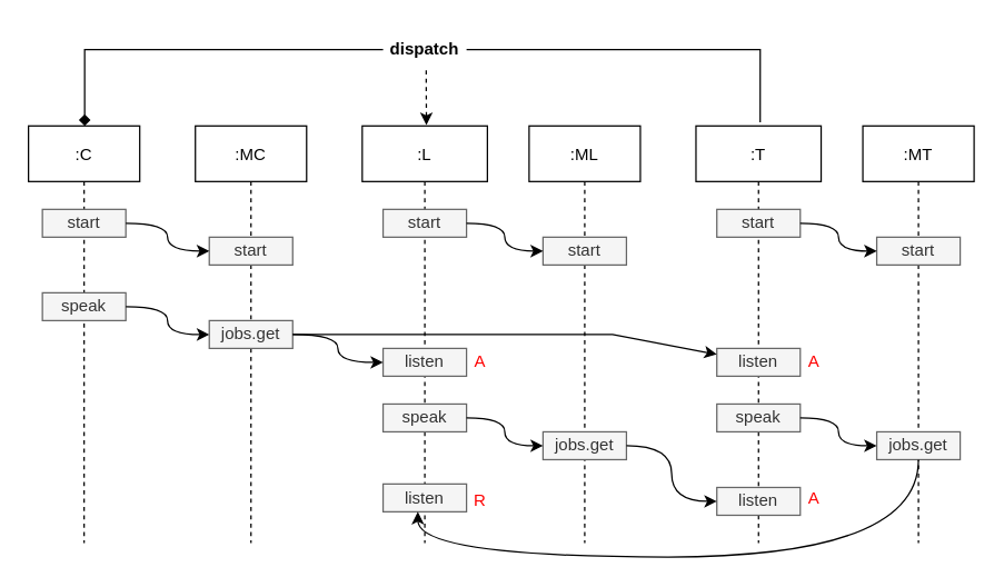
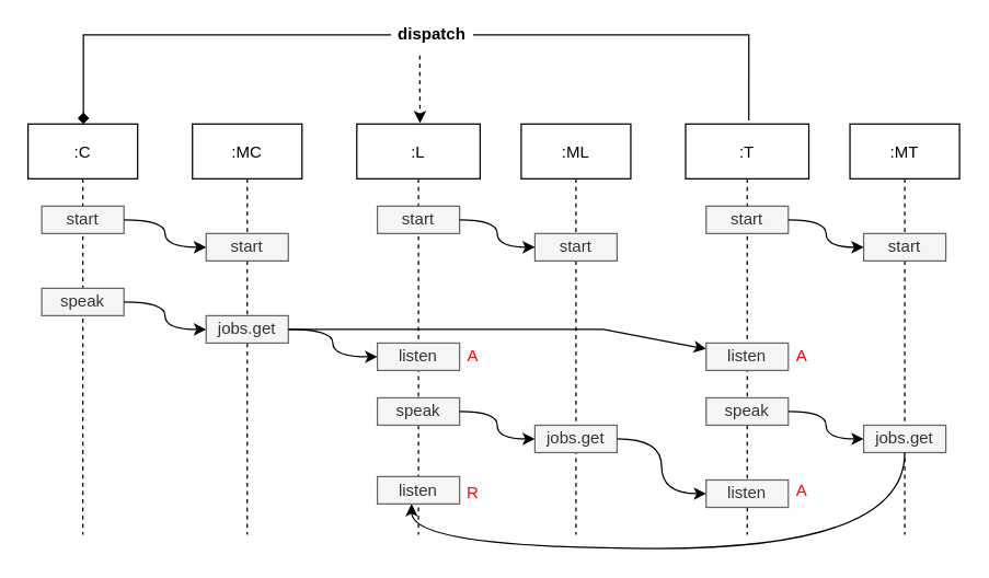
  <mxCell id="0" />
  <mxCell id="1" parent="0" />
  <mxCell id="2" value=":C" style="shape=umlLifeline;perimeter=lifelinePerimeter;container=1;collapsible=0;recursiveResize=0;rounded=0;shadow=0;strokeWidth=1;" parent="1" vertex="1"><mxGeometry x="20" y="90" width="80" height="300" as="geometry" /></mxCell>
  <mxCell id="3" value="start" style="text;html=1;strokeColor=#666666;fillColor=#f5f5f5;align=center;verticalAlign=middle;whiteSpace=wrap;rounded=0;fontColor=#333333;" vertex="1" parent="2"><mxGeometry x="10" y="60" width="60" height="20" as="geometry" /></mxCell>
  <mxCell id="4" value="speak" style="text;html=1;strokeColor=#666666;fillColor=#f5f5f5;align=center;verticalAlign=middle;whiteSpace=wrap;rounded=0;fontColor=#333333;" vertex="1" parent="2"><mxGeometry x="10" y="120" width="60" height="20" as="geometry" /></mxCell>
  <mxCell id="5" value=":MC" style="shape=umlLifeline;perimeter=lifelinePerimeter;container=1;collapsible=0;recursiveResize=0;rounded=0;shadow=0;strokeWidth=1;" parent="1" vertex="1"><mxGeometry x="140" y="90" width="80" height="300" as="geometry" /></mxCell>
  <mxCell id="6" value="start" style="text;html=1;strokeColor=#666666;fillColor=#f5f5f5;align=center;verticalAlign=middle;whiteSpace=wrap;rounded=0;fontColor=#333333;" vertex="1" parent="5"><mxGeometry x="10" y="80" width="60" height="20" as="geometry" /></mxCell>
  <mxCell id="7" value="jobs.get" style="text;html=1;strokeColor=#666666;fillColor=#f5f5f5;align=center;verticalAlign=middle;whiteSpace=wrap;rounded=0;fontColor=#333333;" vertex="1" parent="5"><mxGeometry x="10" y="140" width="60" height="20" as="geometry" /></mxCell>
  <mxCell id="8" value=":ML" style="shape=umlLifeline;perimeter=lifelinePerimeter;container=1;collapsible=0;recursiveResize=0;rounded=0;shadow=0;strokeWidth=1;" vertex="1" parent="1"><mxGeometry x="380" y="90" width="80" height="300" as="geometry" /></mxCell>
  <mxCell id="9" value="start" style="text;html=1;strokeColor=#666666;fillColor=#f5f5f5;align=center;verticalAlign=middle;whiteSpace=wrap;rounded=0;fontColor=#333333;" vertex="1" parent="8"><mxGeometry x="10" y="80" width="60" height="20" as="geometry" /></mxCell>
  <mxCell id="10" value="jobs.get" style="text;html=1;strokeColor=#666666;fillColor=#f5f5f5;align=center;verticalAlign=middle;whiteSpace=wrap;rounded=0;fontColor=#333333;" vertex="1" parent="8"><mxGeometry x="10" y="220" width="60" height="20" as="geometry" /></mxCell>
  <mxCell id="11" value=":L" style="shape=umlLifeline;perimeter=lifelinePerimeter;container=1;collapsible=0;recursiveResize=0;rounded=0;shadow=0;strokeWidth=1;" vertex="1" parent="1"><mxGeometry x="260" y="90" width="90" height="300" as="geometry" /></mxCell>
  <mxCell id="12" value="start" style="text;html=1;strokeColor=#666666;fillColor=#f5f5f5;align=center;verticalAlign=middle;whiteSpace=wrap;rounded=0;fontColor=#333333;" vertex="1" parent="11"><mxGeometry x="15" y="60" width="60" height="20" as="geometry" /></mxCell>
  <mxCell id="13" value="listen" style="text;html=1;strokeColor=#666666;fillColor=#f5f5f5;align=center;verticalAlign=middle;whiteSpace=wrap;rounded=0;fontColor=#333333;" vertex="1" parent="11"><mxGeometry x="15" y="160" width="60" height="20" as="geometry" /></mxCell>
  <mxCell id="14" value="speak" style="text;html=1;strokeColor=#666666;fillColor=#f5f5f5;align=center;verticalAlign=middle;whiteSpace=wrap;rounded=0;fontColor=#333333;" vertex="1" parent="11"><mxGeometry x="15" y="200" width="60" height="20" as="geometry" /></mxCell>
  <mxCell id="15" value="listen" style="text;html=1;strokeColor=#666666;fillColor=#f5f5f5;align=center;verticalAlign=middle;whiteSpace=wrap;rounded=0;fontColor=#333333;" vertex="1" parent="11"><mxGeometry x="15" y="257.5" width="60" height="20" as="geometry" /></mxCell>
  <mxCell id="16" value="&lt;font color=&quot;#FF0000&quot;&gt;A&lt;/font&gt;" style="text;html=1;strokeColor=none;fillColor=none;align=center;verticalAlign=middle;whiteSpace=wrap;rounded=0;" vertex="1" parent="11"><mxGeometry x="75" y="162.5" width="20" height="15" as="geometry" /></mxCell>
  <mxCell id="17" value="&lt;font color=&quot;#FF0000&quot;&gt;R&lt;/font&gt;" style="text;html=1;strokeColor=none;fillColor=none;align=center;verticalAlign=middle;whiteSpace=wrap;rounded=0;" vertex="1" parent="11"><mxGeometry x="75" y="262.5" width="20" height="15" as="geometry" /></mxCell>
  <mxCell id="18" value=":T" style="shape=umlLifeline;perimeter=lifelinePerimeter;container=1;collapsible=0;recursiveResize=0;rounded=0;shadow=0;strokeWidth=1;" vertex="1" parent="1"><mxGeometry x="500" y="90" width="90" height="300" as="geometry" /></mxCell>
  <mxCell id="19" value="start" style="text;html=1;strokeColor=#666666;fillColor=#f5f5f5;align=center;verticalAlign=middle;whiteSpace=wrap;rounded=0;fontColor=#333333;" vertex="1" parent="18"><mxGeometry x="15" y="60" width="60" height="20" as="geometry" /></mxCell>
  <mxCell id="20" value="listen" style="text;html=1;strokeColor=#666666;fillColor=#f5f5f5;align=center;verticalAlign=middle;whiteSpace=wrap;rounded=0;fontColor=#333333;" vertex="1" parent="18"><mxGeometry x="15" y="160" width="60" height="20" as="geometry" /></mxCell>
  <mxCell id="21" value="speak" style="text;html=1;strokeColor=#666666;fillColor=#f5f5f5;align=center;verticalAlign=middle;whiteSpace=wrap;rounded=0;fontColor=#333333;" vertex="1" parent="18"><mxGeometry x="15" y="200" width="60" height="20" as="geometry" /></mxCell>
  <mxCell id="22" value="listen" style="text;html=1;strokeColor=#666666;fillColor=#f5f5f5;align=center;verticalAlign=middle;whiteSpace=wrap;rounded=0;fontColor=#333333;" vertex="1" parent="18"><mxGeometry x="15" y="260" width="60" height="20" as="geometry" /></mxCell>
  <mxCell id="23" value="&lt;font color=&quot;#FF0000&quot;&gt;A&lt;/font&gt;" style="text;html=1;strokeColor=none;fillColor=none;align=center;verticalAlign=middle;whiteSpace=wrap;rounded=0;" vertex="1" parent="18"><mxGeometry x="75" y="162.5" width="20" height="15" as="geometry" /></mxCell>
  <mxCell id="24" value="&lt;font color=&quot;#FF0000&quot;&gt;A&lt;/font&gt;" style="text;html=1;strokeColor=none;fillColor=none;align=center;verticalAlign=middle;whiteSpace=wrap;rounded=0;" vertex="1" parent="18"><mxGeometry x="75" y="260" width="20" height="15" as="geometry" /></mxCell>
  <mxCell id="25" value=":MT" style="shape=umlLifeline;perimeter=lifelinePerimeter;container=1;collapsible=0;recursiveResize=0;rounded=0;shadow=0;strokeWidth=1;" vertex="1" parent="1"><mxGeometry x="620" y="90" width="80" height="300" as="geometry" /></mxCell>
  <mxCell id="26" value="start" style="text;html=1;strokeColor=#666666;fillColor=#f5f5f5;align=center;verticalAlign=middle;whiteSpace=wrap;rounded=0;fontColor=#333333;" vertex="1" parent="25"><mxGeometry x="10" y="80" width="60" height="20" as="geometry" /></mxCell>
  <mxCell id="27" value="jobs.get" style="text;html=1;strokeColor=#666666;fillColor=#f5f5f5;align=center;verticalAlign=middle;whiteSpace=wrap;rounded=0;fontColor=#333333;" vertex="1" parent="25"><mxGeometry x="10" y="220" width="60" height="20" as="geometry" /></mxCell>
  <mxCell id="28" style="edgeStyle=orthogonalEdgeStyle;rounded=0;orthogonalLoop=1;jettySize=auto;html=1;entryX=0.505;entryY=0;entryDx=0;entryDy=0;entryPerimeter=0;endArrow=diamond;" edge="1" parent="1" source="31" target="2"><mxGeometry relative="1" as="geometry" /></mxCell>
  <mxCell id="29" style="edgeStyle=orthogonalEdgeStyle;rounded=0;orthogonalLoop=1;jettySize=auto;html=1;entryX=0.513;entryY=-0.002;entryDx=0;entryDy=0;entryPerimeter=0;dashed=1;" edge="1" parent="1" source="31" target="11"><mxGeometry relative="1" as="geometry"><Array as="points"><mxPoint x="306" y="60" /><mxPoint x="306" y="60" /></Array></mxGeometry></mxCell>
  <mxCell id="30" style="edgeStyle=orthogonalEdgeStyle;rounded=0;orthogonalLoop=1;jettySize=auto;html=1;entryX=0.513;entryY=-0.009;entryDx=0;entryDy=0;entryPerimeter=0;endArrow=none;" edge="1" parent="1" source="31" target="18"><mxGeometry relative="1" as="geometry" /></mxCell>
- <mxCell id="31" value="&lt;b&gt;dispatch&lt;/b&gt;" style="text;html=1;strokeColor=none;fillColor=none;align=center;verticalAlign=middle;whiteSpace=wrap;rounded=0;" vertex="1" parent="1"><mxGeometry x="275" y="20" width="60" height="30" as="geometry" /></mxCell>
+ <mxCell id="31" value="&lt;b&gt;dispatch&lt;/b&gt;" style="text;html=1;strokeColor=none;fillColor=none;align=center;verticalAlign=middle;whiteSpace=wrap;rounded=0;" vertex="1" parent="1"><mxGeometry x="285" y="10" width="60" height="30" as="geometry" /></mxCell>
  <mxCell id="32" style="edgeStyle=orthogonalEdgeStyle;rounded=0;orthogonalLoop=1;jettySize=auto;html=1;entryX=0;entryY=0.5;entryDx=0;entryDy=0;curved=1;" edge="1" parent="1" source="3" target="6"><mxGeometry relative="1" as="geometry" /></mxCell>
  <mxCell id="33" style="edgeStyle=orthogonalEdgeStyle;rounded=0;orthogonalLoop=1;jettySize=auto;html=1;curved=1;" edge="1" parent="1" source="12" target="9"><mxGeometry relative="1" as="geometry" /></mxCell>
  <mxCell id="34" style="edgeStyle=orthogonalEdgeStyle;rounded=0;orthogonalLoop=1;jettySize=auto;html=1;curved=1;" edge="1" parent="1" source="19" target="26"><mxGeometry relative="1" as="geometry" /></mxCell>
  <mxCell id="35" style="edgeStyle=orthogonalEdgeStyle;rounded=0;orthogonalLoop=1;jettySize=auto;html=1;curved=1;" edge="1" parent="1" source="4" target="7"><mxGeometry relative="1" as="geometry" /></mxCell>
  <mxCell id="36" style="rounded=0;orthogonalLoop=1;jettySize=auto;html=1;edgeStyle=orthogonalEdgeStyle;curved=1;" edge="1" parent="1" source="7" target="13"><mxGeometry relative="1" as="geometry" /></mxCell>
  <mxCell id="37" style="rounded=0;orthogonalLoop=1;jettySize=auto;html=1;" edge="1" parent="1" source="7" target="20"><mxGeometry relative="1" as="geometry"><Array as="points"><mxPoint x="400" y="240" /><mxPoint x="440" y="240" /></Array></mxGeometry></mxCell>
  <mxCell id="38" style="edgeStyle=orthogonalEdgeStyle;curved=1;rounded=0;orthogonalLoop=1;jettySize=auto;html=1;" edge="1" parent="1" source="14" target="10"><mxGeometry relative="1" as="geometry" /></mxCell>
  <mxCell id="39" style="edgeStyle=orthogonalEdgeStyle;curved=1;rounded=0;orthogonalLoop=1;jettySize=auto;html=1;" edge="1" parent="1" source="21" target="27"><mxGeometry relative="1" as="geometry" /></mxCell>
  <mxCell id="40" style="edgeStyle=orthogonalEdgeStyle;curved=1;rounded=0;orthogonalLoop=1;jettySize=auto;html=1;entryX=0;entryY=0.5;entryDx=0;entryDy=0;" edge="1" parent="1" source="10" target="22"><mxGeometry relative="1" as="geometry" /></mxCell>
  <mxCell id="41" style="edgeStyle=orthogonalEdgeStyle;curved=1;rounded=0;orthogonalLoop=1;jettySize=auto;html=1;" edge="1" parent="1" source="27" target="15"><mxGeometry relative="1" as="geometry"><Array as="points"><mxPoint x="660" y="400" /><mxPoint x="300" y="400" /></Array></mxGeometry></mxCell>
